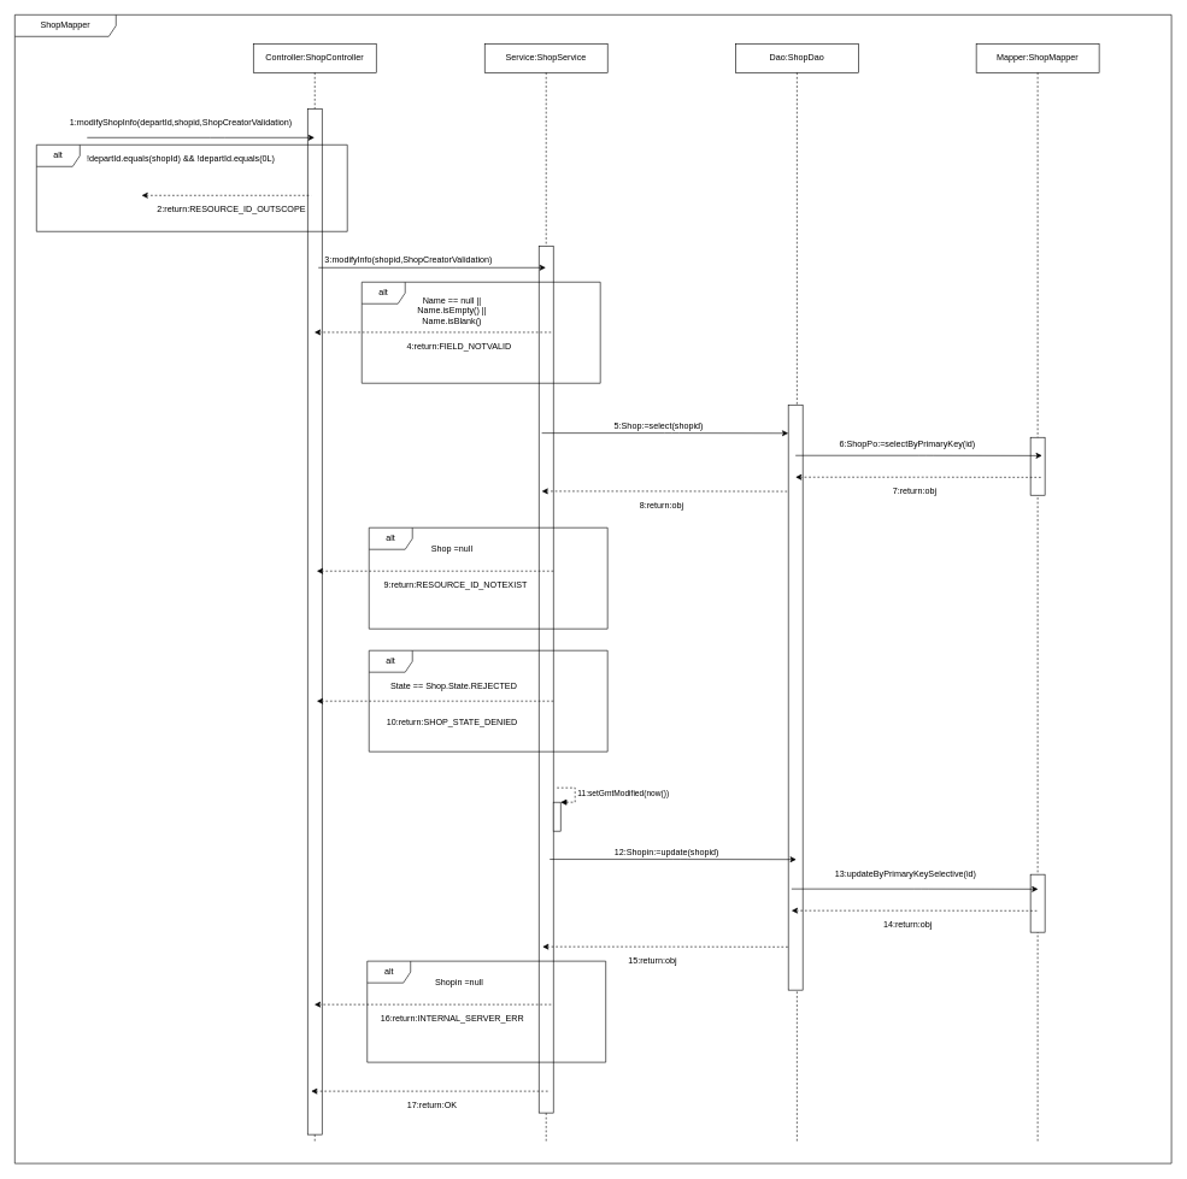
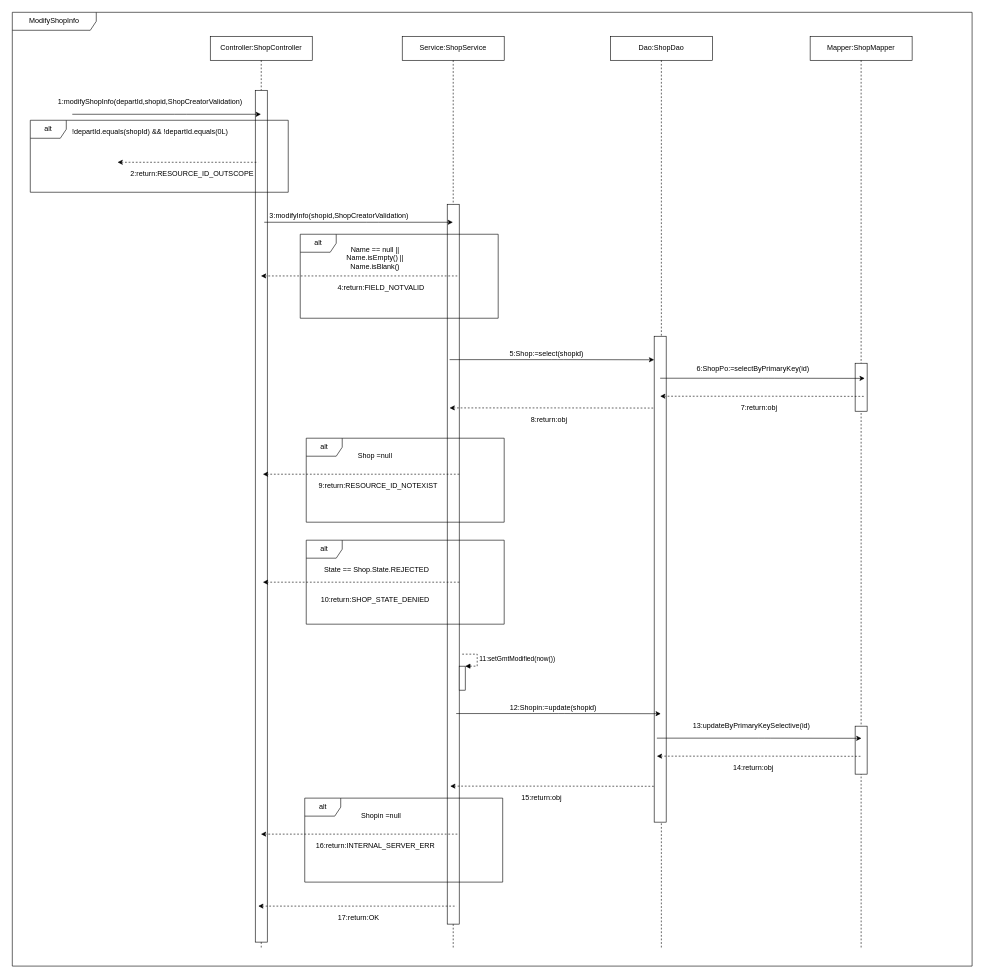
  <mxCell id="0" />
  <mxCell id="1" parent="0" />
  <mxCell id="2" value="Controller:ShopController" style="shape=umlLifeline;perimeter=lifelinePerimeter;whiteSpace=wrap;html=1;container=1;collapsible=0;recursiveResize=0;outlineConnect=0;" vertex="1" parent="1"><mxGeometry x="350" y="60" width="170" height="1520" as="geometry" /></mxCell>
  <mxCell id="3" value="" style="rounded=0;whiteSpace=wrap;html=1;" vertex="1" parent="2"><mxGeometry x="75" y="90" width="20" height="1420" as="geometry" /></mxCell>
  <mxCell id="4" value="Service:ShopService" style="shape=umlLifeline;perimeter=lifelinePerimeter;whiteSpace=wrap;html=1;container=1;collapsible=0;recursiveResize=0;outlineConnect=0;" vertex="1" parent="1"><mxGeometry x="670" y="60" width="170" height="1520" as="geometry" /></mxCell>
  <mxCell id="5" value="Dao:ShopDao" style="shape=umlLifeline;perimeter=lifelinePerimeter;whiteSpace=wrap;html=1;container=1;collapsible=0;recursiveResize=0;outlineConnect=0;" vertex="1" parent="1"><mxGeometry x="1017" y="60" width="170" height="1520" as="geometry" /></mxCell>
  <mxCell id="6" value="Mapper:ShopMapper" style="shape=umlLifeline;perimeter=lifelinePerimeter;whiteSpace=wrap;html=1;container=1;collapsible=0;recursiveResize=0;outlineConnect=0;" vertex="1" parent="1"><mxGeometry x="1350" y="60" width="170" height="1520" as="geometry" /></mxCell>
  <mxCell id="7" value="" style="rounded=0;whiteSpace=wrap;html=1;" vertex="1" parent="6"><mxGeometry x="75" y="545" width="20" height="80" as="geometry" /></mxCell>
  <mxCell id="8" value="" style="rounded=0;whiteSpace=wrap;html=1;" vertex="1" parent="6"><mxGeometry x="75" y="1150" width="20" height="80" as="geometry" /></mxCell>
  <mxCell id="9" value="" style="rounded=0;whiteSpace=wrap;html=1;" vertex="1" parent="1"><mxGeometry x="745" y="340" width="20" height="1200" as="geometry" /></mxCell>
  <mxCell id="10" value="1:modifyShopInfo(departId,shopid,ShopCreatorValidation)" style="text;html=1;strokeColor=none;fillColor=none;align=center;verticalAlign=middle;whiteSpace=wrap;rounded=0;" vertex="1" parent="1"><mxGeometry x="70" y="160" width="360" height="20" as="geometry" /></mxCell>
  <mxCell id="11" value="" style="endArrow=classic;html=1;" edge="1" parent="1" target="2"><mxGeometry width="50" height="50" relative="1" as="geometry"><mxPoint x="120" y="190" as="sourcePoint" /><mxPoint y="200" as="targetPoint" x="190" /><Array as="points"><mxPoint x="300" y="190" /></Array></mxGeometry></mxCell>
  <mxCell id="12" value="" style="endArrow=none;html=1;dashed=1;startArrow=classic;startFill=1;endFill=0;" edge="1" parent="1"><mxGeometry width="50" height="50" relative="1" as="geometry"><mxPoint x="195.5" y="270" as="sourcePoint" /><mxPoint x="430" y="270" as="targetPoint" /><Array as="points"><mxPoint x="295.5" y="270" /></Array></mxGeometry></mxCell>
  <mxCell id="13" value="2:return:RESOURCE_ID_OUTSCOPE" style="text;html=1;strokeColor=none;fillColor=none;align=center;verticalAlign=middle;whiteSpace=wrap;rounded=0;" vertex="1" parent="1"><mxGeometry x="210" y="280" width="220" height="20" as="geometry" /></mxCell>
  <mxCell id="14" value="alt" style="shape=umlFrame;whiteSpace=wrap;html=1;" vertex="1" parent="1"><mxGeometry x="50" y="200" width="430" height="120" as="geometry" /></mxCell>
  <mxCell id="15" value="!departId.equals(shopId) &amp;amp;&amp;amp; !departId.equals(0L)" style="text;html=1;strokeColor=none;fillColor=none;align=center;verticalAlign=middle;whiteSpace=wrap;rounded=0;" vertex="1" parent="1"><mxGeometry x="95" y="210" width="310" height="20" as="geometry" /></mxCell>
  <mxCell id="16" value="" style="endArrow=classic;html=1;" edge="1" parent="1"><mxGeometry width="50" height="50" relative="1" as="geometry"><mxPoint x="440" y="370" as="sourcePoint" /><mxPoint x="754.5" y="370" as="targetPoint" /><Array as="points"><mxPoint x="620" y="370" /></Array></mxGeometry></mxCell>
  <mxCell id="17" value="3:modifyInfo(shopid,ShopCreatorValidation)" style="text;html=1;strokeColor=none;fillColor=none;align=center;verticalAlign=middle;whiteSpace=wrap;rounded=0;" vertex="1" parent="1"><mxGeometry x="460" y="350" width="210" height="20" as="geometry" /></mxCell>
  <mxCell id="18" value="" style="endArrow=none;html=1;dashed=1;startArrow=classic;startFill=1;endFill=0;" edge="1" parent="1" source="2"><mxGeometry width="50" height="50" relative="1" as="geometry"><mxPoint x="527.25" y="459.5" as="sourcePoint" /><mxPoint x="761.75" y="459.5" as="targetPoint" /><Array as="points"><mxPoint x="627.25" y="459.5" /></Array></mxGeometry></mxCell>
  <mxCell id="19" value="4:return:FIELD_NOTVALID" style="text;html=1;strokeColor=none;fillColor=none;align=center;verticalAlign=middle;whiteSpace=wrap;rounded=0;" vertex="1" parent="1"><mxGeometry x="525" y="470" width="220" height="20" as="geometry" /></mxCell>
  <mxCell id="20" value="&lt;div&gt;Name == null || &lt;br&gt;&lt;/div&gt;&lt;div&gt;Name.isEmpty() || &lt;br&gt;&lt;/div&gt;&lt;div&gt;Name.isBlank()&lt;/div&gt;" style="text;html=1;strokeColor=none;fillColor=none;align=center;verticalAlign=middle;whiteSpace=wrap;rounded=0;" vertex="1" parent="1"><mxGeometry x="505" y="420" width="240" height="20" as="geometry" /></mxCell>
  <mxCell id="21" value="alt" style="shape=umlFrame;whiteSpace=wrap;html=1;" vertex="1" parent="1"><mxGeometry x="500" y="390" width="330" height="140" as="geometry" /></mxCell>
  <mxCell id="22" value="" style="rounded=0;whiteSpace=wrap;html=1;" vertex="1" parent="1"><mxGeometry x="1090" y="560" width="20" height="810" as="geometry" /></mxCell>
  <mxCell id="23" value="" style="endArrow=classic;html=1;entryX=0.05;entryY=0.135;entryDx=0;entryDy=0;entryPerimeter=0;" edge="1" parent="1"><mxGeometry width="50" height="50" relative="1" as="geometry"><mxPoint x="749" y="599" as="sourcePoint" /><mxPoint x="1090" y="599.25" as="targetPoint" /><Array as="points"><mxPoint x="929" y="599" /></Array></mxGeometry></mxCell>
  <mxCell id="24" value="5:Shop:=select(shopid)" style="text;html=1;strokeColor=none;fillColor=none;align=center;verticalAlign=middle;whiteSpace=wrap;rounded=0;" vertex="1" parent="1"><mxGeometry x="806" y="580" width="210" height="20" as="geometry" /></mxCell>
  <mxCell id="25" value="" style="endArrow=classic;html=1;entryX=0.05;entryY=0.135;entryDx=0;entryDy=0;entryPerimeter=0;" edge="1" parent="1"><mxGeometry width="50" height="50" relative="1" as="geometry"><mxPoint x="1100" y="630" as="sourcePoint" /><mxPoint x="1441" y="630.25" as="targetPoint" /><Array as="points"><mxPoint x="1280" y="630" /></Array></mxGeometry></mxCell>
  <mxCell id="26" value="6:ShopPo:=selectByPrimaryKey(id)" style="text;html=1;strokeColor=none;fillColor=none;align=center;verticalAlign=middle;whiteSpace=wrap;rounded=0;" vertex="1" parent="1"><mxGeometry x="1150" y="605" width="210" height="20" as="geometry" /></mxCell>
  <mxCell id="27" value="" style="endArrow=none;html=1;entryX=0.05;entryY=0.135;entryDx=0;entryDy=0;entryPerimeter=0;dashed=1;startArrow=classic;startFill=1;endFill=0;" edge="1" parent="1"><mxGeometry width="50" height="50" relative="1" as="geometry"><mxPoint x="1100" y="660" as="sourcePoint" /><mxPoint x="1441" y="660.25" as="targetPoint" /><Array as="points"><mxPoint x="1280" y="660" /></Array></mxGeometry></mxCell>
  <mxCell id="28" value="7:return:obj" style="text;html=1;strokeColor=none;fillColor=none;align=center;verticalAlign=middle;whiteSpace=wrap;rounded=0;" vertex="1" parent="1"><mxGeometry x="1160" y="670" width="210" height="20" as="geometry" /></mxCell>
  <mxCell id="29" value="" style="endArrow=none;html=1;entryX=0.05;entryY=0.135;entryDx=0;entryDy=0;entryPerimeter=0;dashed=1;startArrow=classic;startFill=1;endFill=0;" edge="1" parent="1"><mxGeometry width="50" height="50" relative="1" as="geometry"><mxPoint x="749" y="679.5" as="sourcePoint" /><mxPoint x="1090" y="679.75" as="targetPoint" /><Array as="points"><mxPoint x="929" y="679.5" /></Array></mxGeometry></mxCell>
  <mxCell id="30" value="8:return:obj" style="text;html=1;strokeColor=none;fillColor=none;align=center;verticalAlign=middle;whiteSpace=wrap;rounded=0;" vertex="1" parent="1"><mxGeometry x="810" y="690" width="210" height="20" as="geometry" /></mxCell>
  <mxCell id="31" value="" style="endArrow=none;html=1;dashed=1;startArrow=classic;startFill=1;endFill=0;" edge="1" parent="1"><mxGeometry width="50" height="50" relative="1" as="geometry"><mxPoint x="437.75" y="790" as="sourcePoint" /><mxPoint x="765" y="790" as="targetPoint" /><Array as="points"><mxPoint x="630.5" y="790" /></Array></mxGeometry></mxCell>
  <mxCell id="32" value="9:return:RESOURCE_ID_NOTEXIST" style="text;html=1;strokeColor=none;fillColor=none;align=center;verticalAlign=middle;whiteSpace=wrap;rounded=0;" vertex="1" parent="1"><mxGeometry x="525" y="800" width="210" height="20" as="geometry" /></mxCell>
  <mxCell id="33" value="alt" style="shape=umlFrame;whiteSpace=wrap;html=1;" vertex="1" parent="1"><mxGeometry x="510" y="730" width="330" height="140" as="geometry" /></mxCell>
  <mxCell id="34" value="Shop =null" style="text;html=1;strokeColor=none;fillColor=none;align=center;verticalAlign=middle;whiteSpace=wrap;rounded=0;" vertex="1" parent="1"><mxGeometry x="585" y="750" width="80" height="20" as="geometry" /></mxCell>
  <mxCell id="35" value="" style="endArrow=none;html=1;dashed=1;startArrow=classic;startFill=1;endFill=0;" edge="1" parent="1"><mxGeometry width="50" height="50" relative="1" as="geometry"><mxPoint x="437.75" y="970" as="sourcePoint" /><mxPoint x="765" y="970" as="targetPoint" /><Array as="points"><mxPoint x="630.5" y="970" /></Array></mxGeometry></mxCell>
  <mxCell id="36" value="10:return:SHOP_STATE_DENIED" style="text;html=1;strokeColor=none;fillColor=none;align=center;verticalAlign=middle;whiteSpace=wrap;rounded=0;" vertex="1" parent="1"><mxGeometry x="520" y="990" width="210" height="20" as="geometry" /></mxCell>
  <mxCell id="37" value="State == Shop.State.REJECTED" style="text;html=1;strokeColor=none;fillColor=none;align=center;verticalAlign=middle;whiteSpace=wrap;rounded=0;" vertex="1" parent="1"><mxGeometry x="520" y="940" width="215" height="20" as="geometry" /></mxCell>
  <mxCell id="38" value="alt" style="shape=umlFrame;whiteSpace=wrap;html=1;" vertex="1" parent="1"><mxGeometry x="510" y="900" width="330" height="140" as="geometry" /></mxCell>
  <mxCell id="39" value="" style="html=1;points=[];perimeter=orthogonalPerimeter;" vertex="1" parent="1"><mxGeometry x="765" y="1110" width="10" height="40" as="geometry" /></mxCell>
  <mxCell id="40" value="11:setGmtModified(now())" style="edgeStyle=orthogonalEdgeStyle;html=1;align=left;spacingLeft=2;endArrow=block;rounded=0;entryX=1;entryY=0;dashed=1;" edge="1" target="39" parent="1"><mxGeometry relative="1" as="geometry"><mxPoint x="770" y="1090" as="sourcePoint" /><Array as="points"><mxPoint x="795" y="1090" /></Array></mxGeometry></mxCell>
  <mxCell id="41" value="" style="endArrow=classic;html=1;entryX=0.05;entryY=0.135;entryDx=0;entryDy=0;entryPerimeter=0;" edge="1" parent="1"><mxGeometry width="50" height="50" relative="1" as="geometry"><mxPoint x="760" y="1189" as="sourcePoint" /><mxPoint x="1101" y="1189.25" as="targetPoint" /><Array as="points"><mxPoint x="940" y="1189" /></Array></mxGeometry></mxCell>
  <mxCell id="42" value="12:Shopin:=update(shopid)" style="text;html=1;strokeColor=none;fillColor=none;align=center;verticalAlign=middle;whiteSpace=wrap;rounded=0;" vertex="1" parent="1"><mxGeometry x="817" y="1170" width="210" height="20" as="geometry" /></mxCell>
  <mxCell id="43" value="13:updateByPrimaryKeySelective(id)" style="text;html=1;strokeColor=none;fillColor=none;align=center;verticalAlign=middle;whiteSpace=wrap;rounded=0;" vertex="1" parent="1"><mxGeometry x="1135" y="1200" width="235" height="20" as="geometry" /></mxCell>
  <mxCell id="44" value="" style="endArrow=classic;html=1;entryX=0.05;entryY=0.135;entryDx=0;entryDy=0;entryPerimeter=0;" edge="1" parent="1"><mxGeometry width="50" height="50" relative="1" as="geometry"><mxPoint x="1094.5" y="1230" as="sourcePoint" /><mxPoint x="1435.5" y="1230.25" as="targetPoint" /><Array as="points"><mxPoint x="1274.5" y="1230" /></Array></mxGeometry></mxCell>
  <mxCell id="45" value="" style="endArrow=none;html=1;entryX=0.05;entryY=0.135;entryDx=0;entryDy=0;entryPerimeter=0;dashed=1;startArrow=classic;startFill=1;endFill=0;" edge="1" parent="1"><mxGeometry width="50" height="50" relative="1" as="geometry"><mxPoint x="1094.5" y="1260" as="sourcePoint" /><mxPoint x="1435.5" y="1260.25" as="targetPoint" /><Array as="points"><mxPoint x="1274.5" y="1260" /></Array></mxGeometry></mxCell>
  <mxCell id="46" value="14:return:obj" style="text;html=1;strokeColor=none;fillColor=none;align=center;verticalAlign=middle;whiteSpace=wrap;rounded=0;" vertex="1" parent="1"><mxGeometry x="1137.5" y="1270" width="235" height="20" as="geometry" /></mxCell>
  <mxCell id="47" value="" style="endArrow=none;html=1;entryX=0.05;entryY=0.135;entryDx=0;entryDy=0;entryPerimeter=0;dashed=1;startArrow=classic;startFill=1;endFill=0;" edge="1" parent="1"><mxGeometry width="50" height="50" relative="1" as="geometry"><mxPoint x="750" y="1310" as="sourcePoint" /><mxPoint x="1091" y="1310.25" as="targetPoint" /><Array as="points"><mxPoint x="930" y="1310" /></Array></mxGeometry></mxCell>
  <mxCell id="48" value="15:return:obj" style="text;html=1;strokeColor=none;fillColor=none;align=center;verticalAlign=middle;whiteSpace=wrap;rounded=0;" vertex="1" parent="1"><mxGeometry x="785" y="1320" width="235" height="20" as="geometry" /></mxCell>
  <mxCell id="49" value="" style="endArrow=none;html=1;dashed=1;startArrow=classic;startFill=1;endFill=0;" edge="1" parent="1" source="2"><mxGeometry width="50" height="50" relative="1" as="geometry"><mxPoint x="469.5" y="1390" as="sourcePoint" /><mxPoint x="765" y="1390" as="targetPoint" /><Array as="points"><mxPoint x="649.5" y="1390" /></Array></mxGeometry></mxCell>
  <mxCell id="50" value="16:return:INTERNAL_SERVER_ERR" style="text;html=1;strokeColor=none;fillColor=none;align=center;verticalAlign=middle;whiteSpace=wrap;rounded=0;" vertex="1" parent="1"><mxGeometry x="507.5" y="1400" width="235" height="20" as="geometry" /></mxCell>
  <mxCell id="51" value="Shopin =null" style="text;html=1;strokeColor=none;fillColor=none;align=center;verticalAlign=middle;whiteSpace=wrap;rounded=0;" vertex="1" parent="1"><mxGeometry x="595" y="1350" width="80" height="20" as="geometry" /></mxCell>
  <mxCell id="52" value="alt" style="shape=umlFrame;whiteSpace=wrap;html=1;" vertex="1" parent="1"><mxGeometry x="507.5" y="1330" width="330" height="140" as="geometry" /></mxCell>
  <mxCell id="53" value="" style="endArrow=none;html=1;dashed=1;startArrow=classic;startFill=1;endFill=0;" edge="1" parent="1"><mxGeometry width="50" height="50" relative="1" as="geometry"><mxPoint x="430" y="1510" as="sourcePoint" /><mxPoint x="760.5" y="1510" as="targetPoint" /><Array as="points"><mxPoint x="645" y="1510" /></Array></mxGeometry></mxCell>
  <mxCell id="54" value="17:return:OK" style="text;html=1;strokeColor=none;fillColor=none;align=center;verticalAlign=middle;whiteSpace=wrap;rounded=0;" vertex="1" parent="1"><mxGeometry x="480" y="1520" width="235" height="20" as="geometry" /></mxCell>
- <mxCell id="55" value="ShopMapper" style="shape=umlFrame;whiteSpace=wrap;html=1;width=140;height=30;" vertex="1" parent="1"><mxGeometry x="20" width="1600" height="1590" as="geometry" y="20" /></mxCell>
+ <mxCell id="55" value="ModifyShopInfo" style="shape=umlFrame;whiteSpace=wrap;html=1;width=140;height=30;" vertex="1" parent="1"><mxGeometry x="20" width="1600" height="1590" as="geometry" y="20" /></mxCell>
